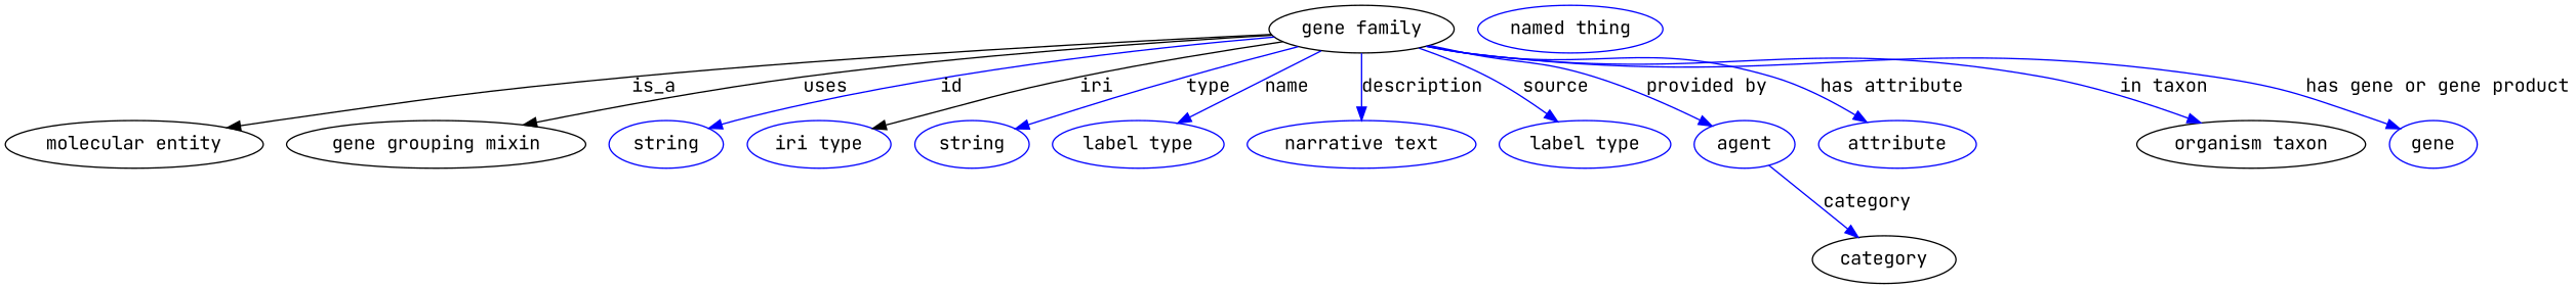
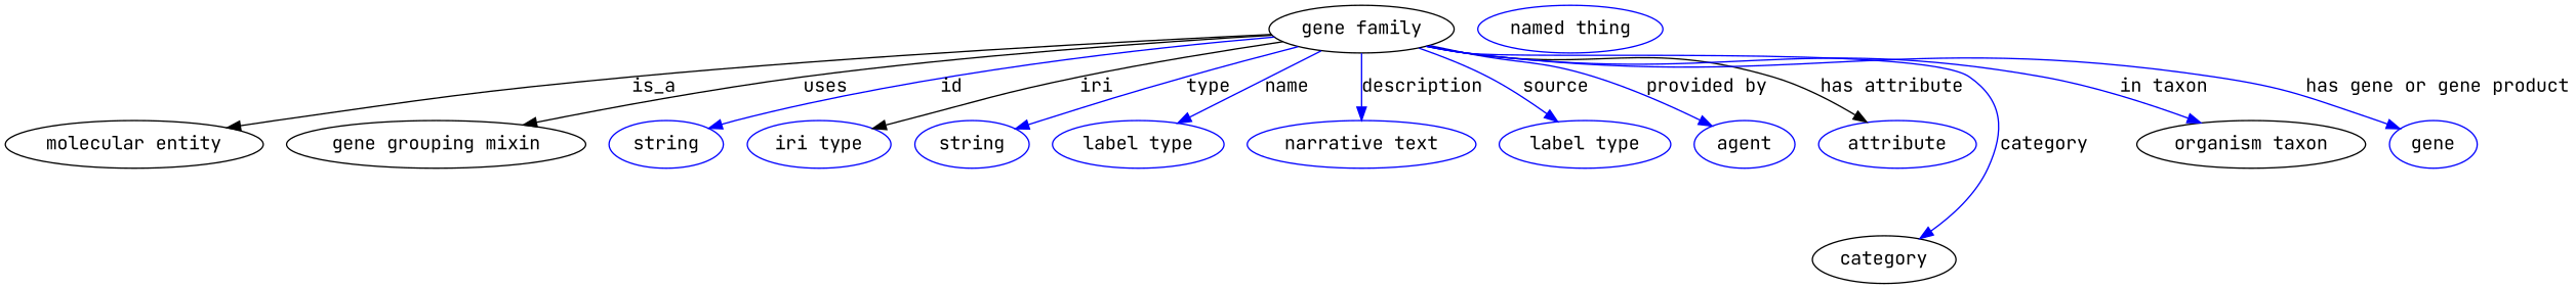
  digraph {
    fontname="JetBrains Mono"
    node [fontname="JetBrains Mono" color=blue]
    edge [fontname="JetBrains Mono" color=blue style=solid]
    n1 [height=0.5 label="gene family" width=1.8054 color=""]
    "molecular entity" [height=0.5 width=2.4192 color=""]
    "gene grouping mixin" [height=0.5 width=2.9608 color=""]
    n4 [height=0.5 label=string width=1.0652]
    n5 [height=0.5 label="iri type" width=1.2277]
    n6 [height=0.5 label=string width=1.0652]
    n7 [height=0.5 label="label type" width=1.5707]
    n8 [height=0.5 label="narrative text" width=2.0943]
    n9 [height=0.5 label="label type" width=1.5707]
    n10 [height=0.5 label=agent width=1.0291]
    n11 [height=0.5 label=attribute width=1.4443]
    category [height=0.5 width=1.4443 color=""]
    n13 [color=black height=0.5 label="organism taxon" width=2.3109]
    n14 [height=0.5 label=gene width=0.92075]
    n15 [height=0.5 label="named thing" width=1.9318]
    n1 -> "molecular entity" [label=is_a color="" style=""]
    n1 -> "gene grouping mixin" [label=uses color="" style=""]
    n1 -> n4 [label=id]
    n1 -> n5 [color=black label=iri]
    n1 -> n6 [label=type]
    n1 -> n7 [label=name]
    n1 -> n8 [label=description]
    n1 -> n9 [label=source]
    n1 -> n10 [label="provided by"]
-   n1 -> n11 [label="has attribute"]
-   n10 -> category [label=category]
+   n1 -> n11 [color=black label="has attribute"]
+   n1 -> category [label=category]
    n1 -> n13 [label="in taxon"]
    n1 -> n14 [label="has gene or gene product"]
  }
